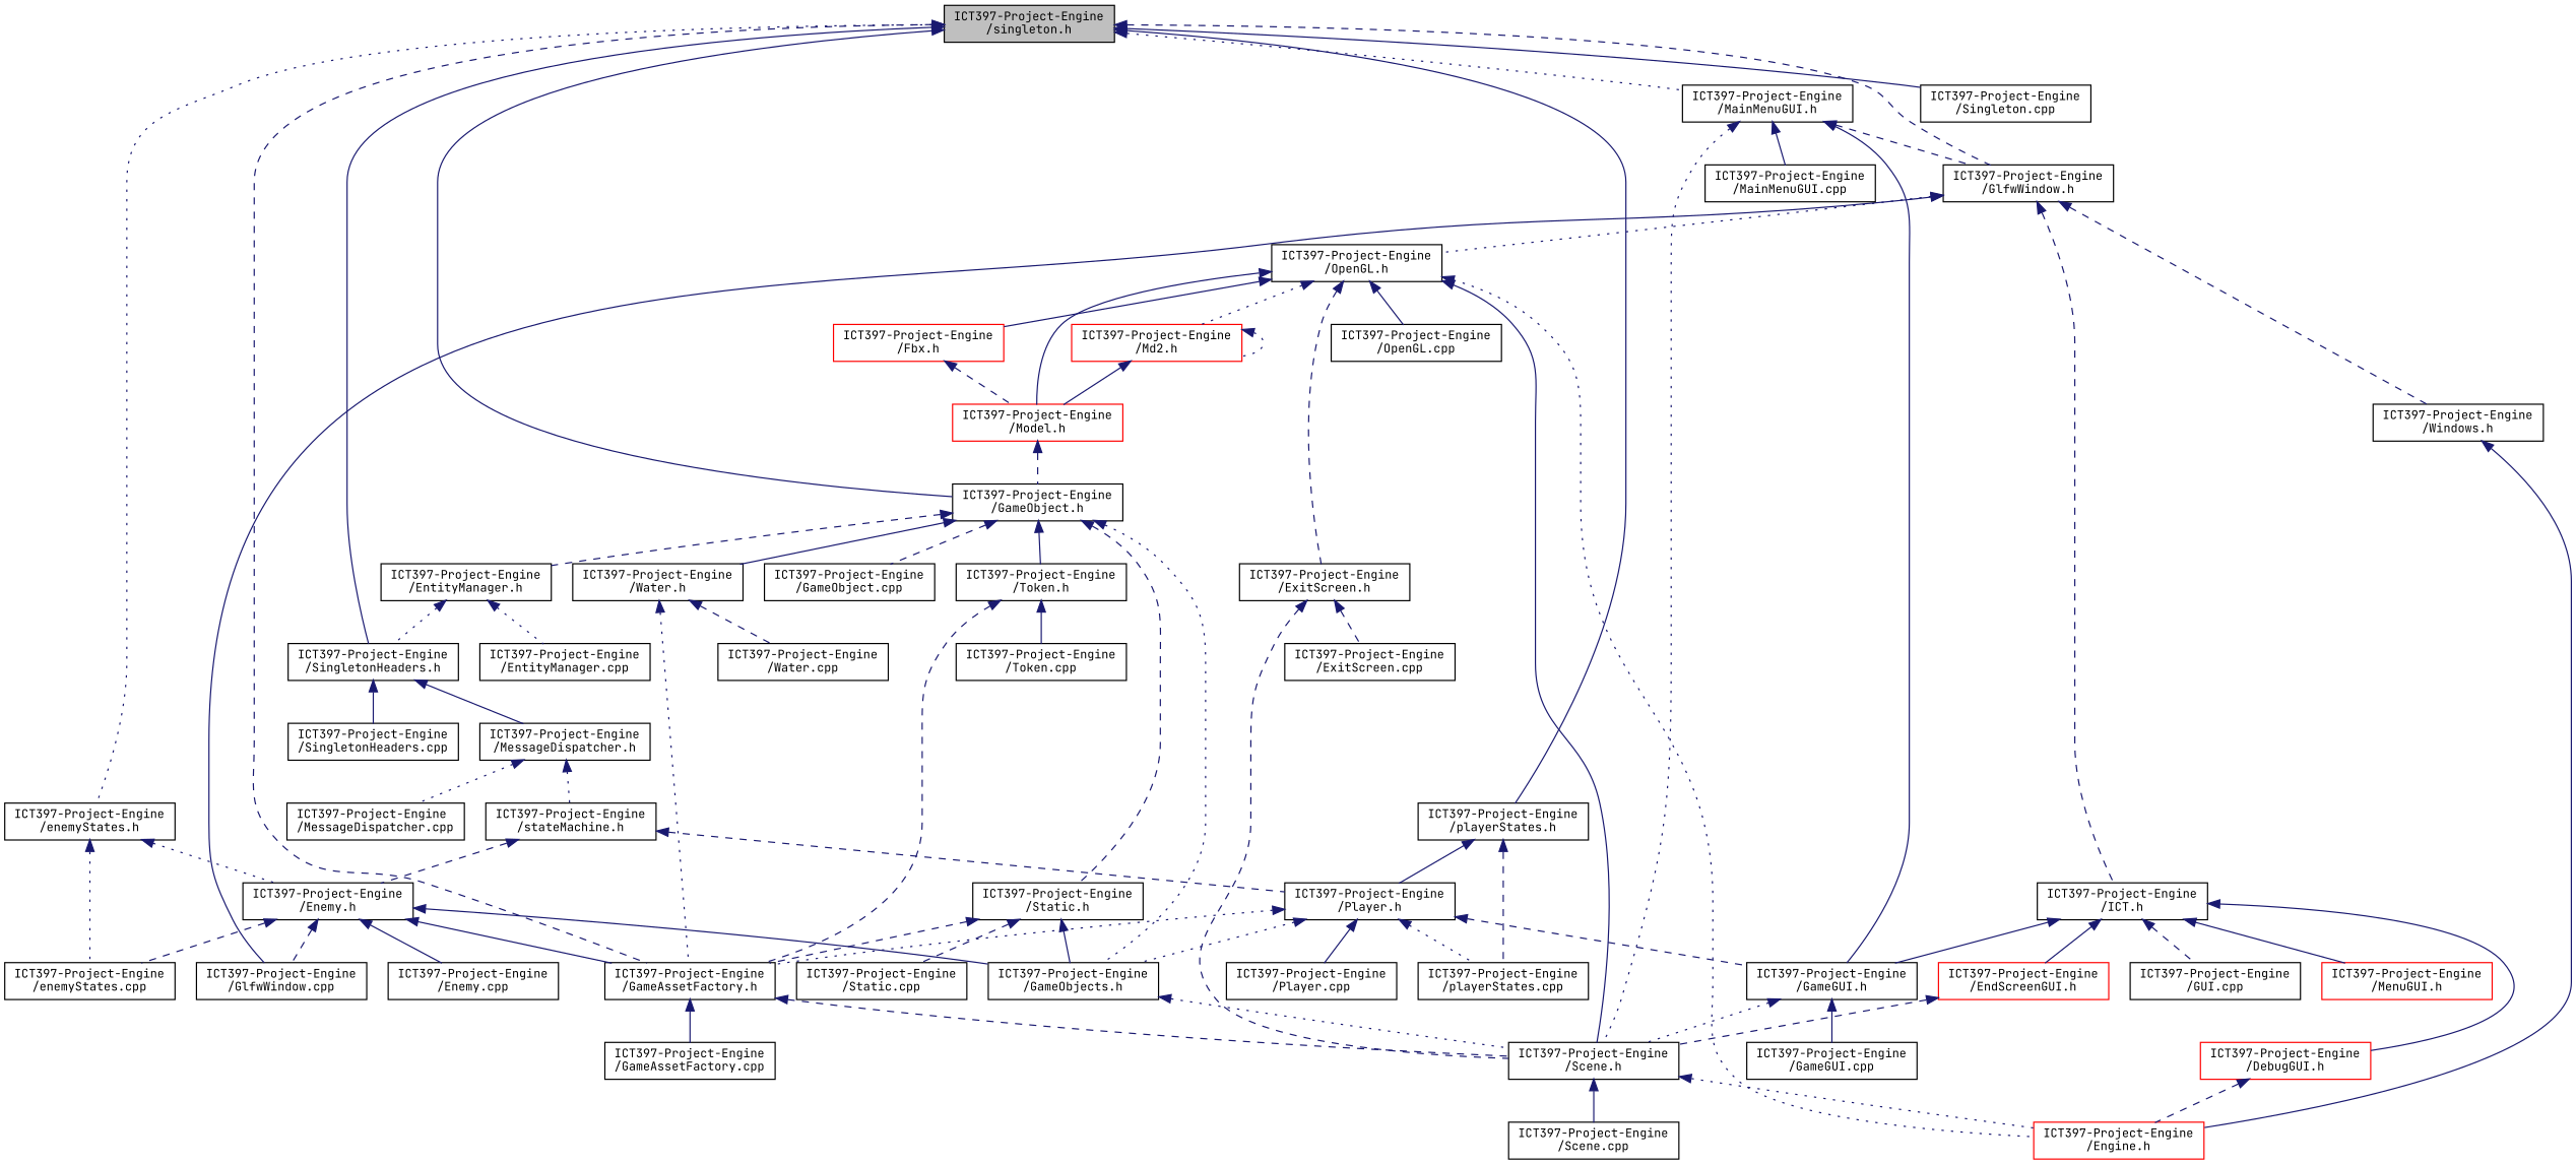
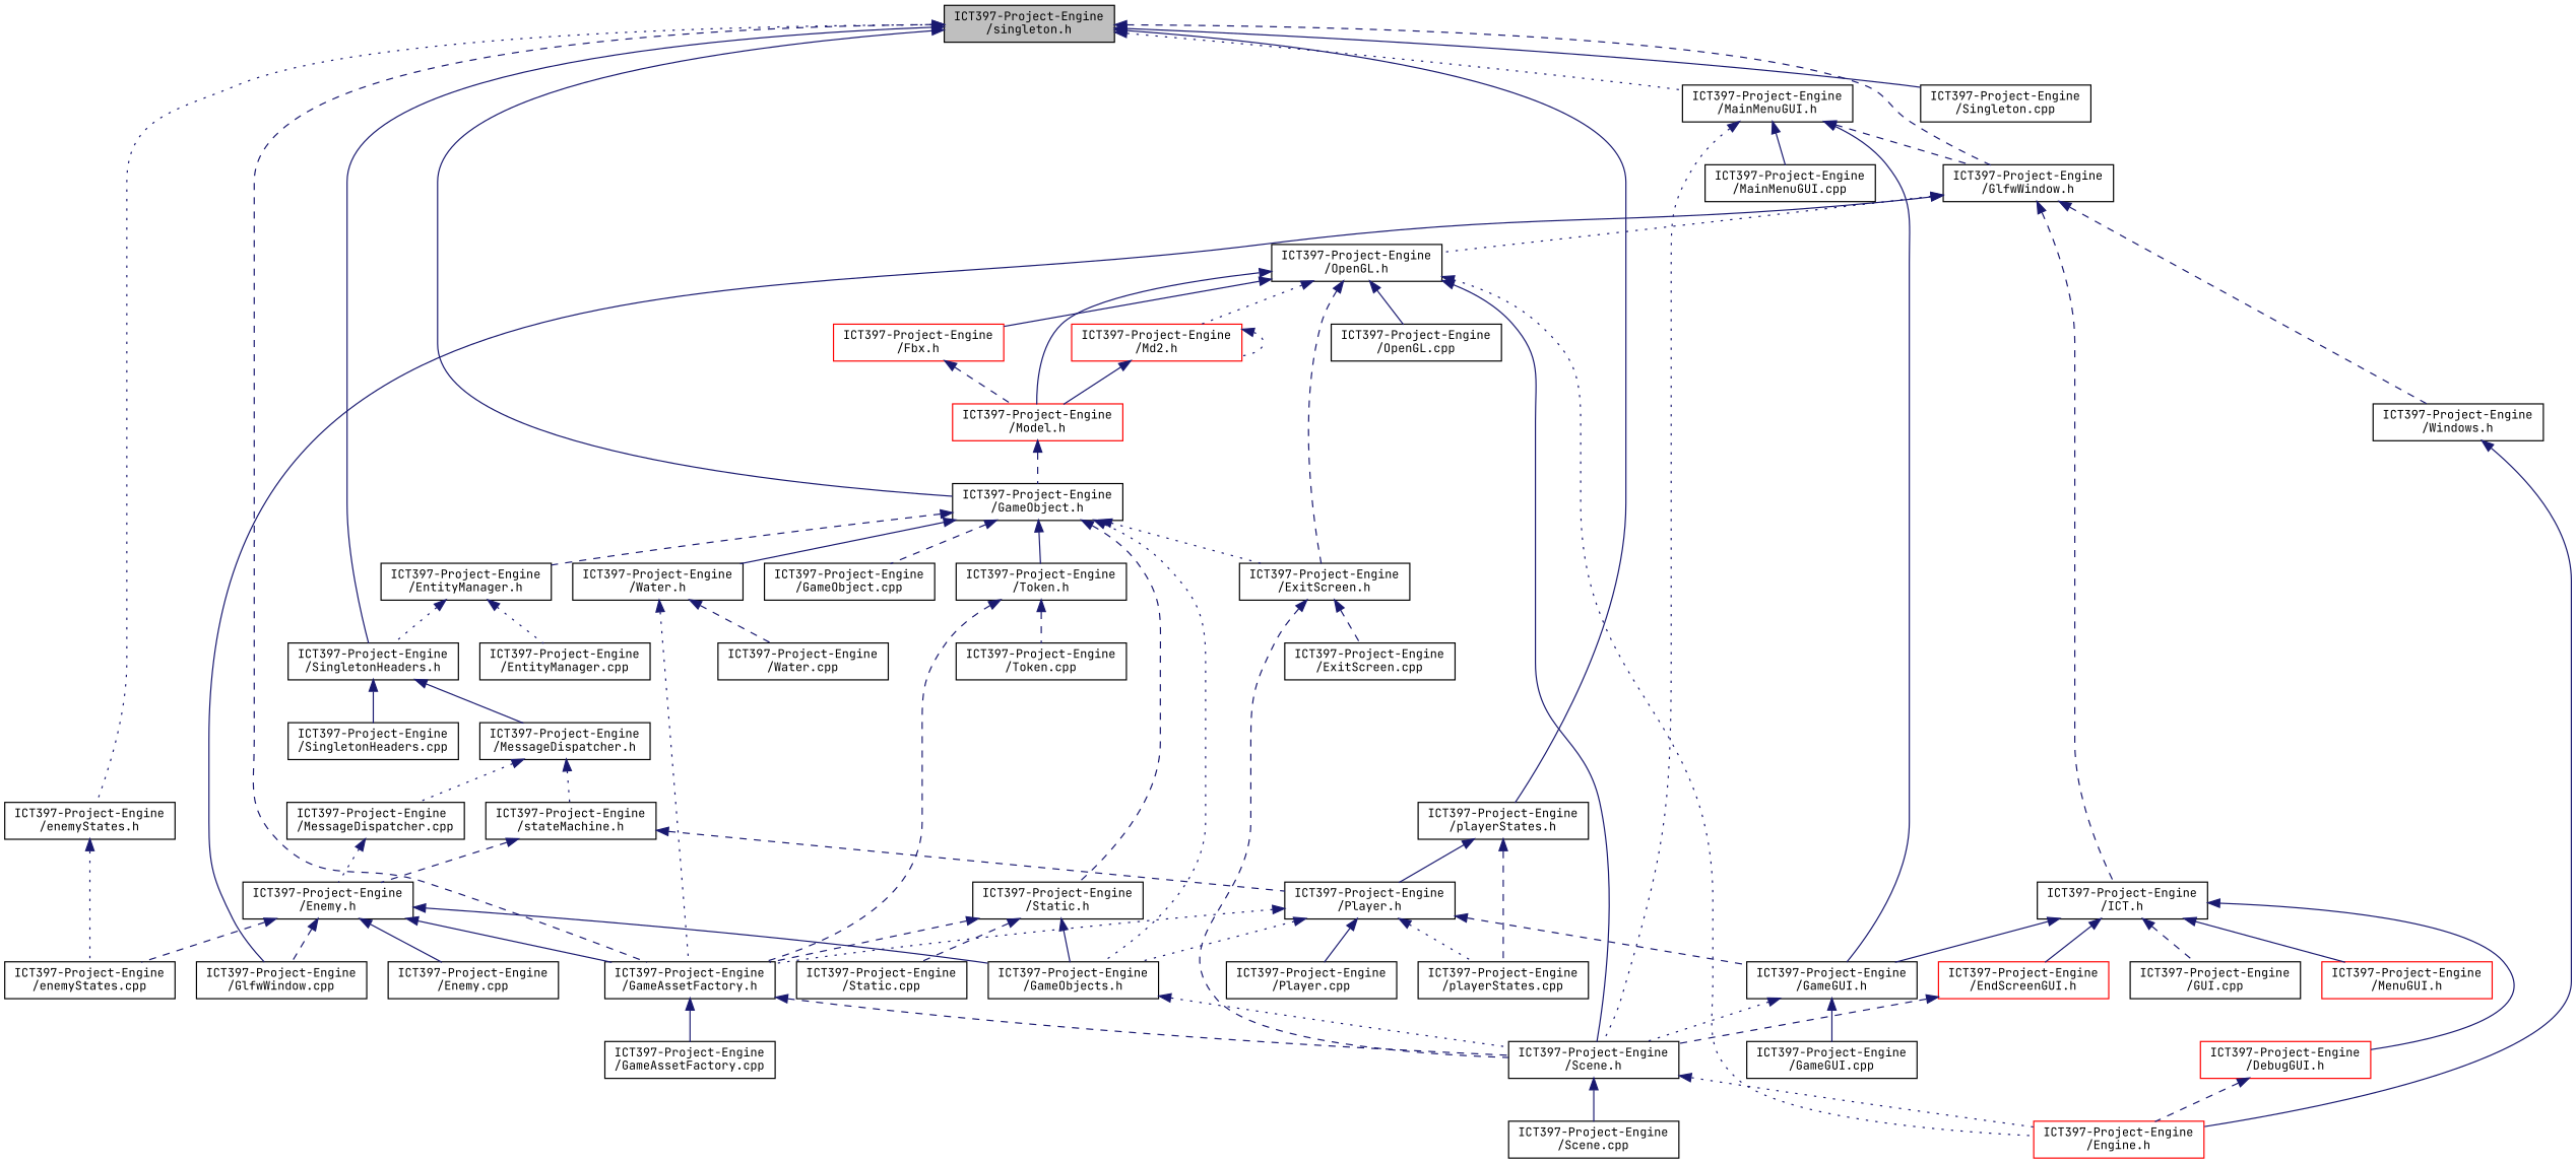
  digraph {
    fontname="JetBrains Mono"
    node [color=black fillcolor=white fontname="JetBrains Mono" fontsize=10 shape=record style=filled]
    edge [color=midnightblue dir=back fontname="JetBrains Mono" fontsize=10 labelfontname=Helvetica labelfontsize=10 style=solid]
    n1 [fillcolor=grey75 fontcolor=black height=0.2 label="ICT397-Project-Engine\l/singleton.h" width=0.4]
    n2 [height=0.2 label="ICT397-Project-Engine\l/enemyStates.h" width=0.4]
    n3 [height=0.2 label="ICT397-Project-Engine\l/GameAssetFactory.h" width=0.4]
    n4 [height=0.2 label="ICT397-Project-Engine\l/GameObject.h" width=0.4]
    n5 [height=0.2 label="ICT397-Project-Engine\l/SingletonHeaders.h" width=0.4]
    n6 [height=0.2 label="ICT397-Project-Engine\l/GlfwWindow.h" width=0.4]
    n7 [height=0.2 label="ICT397-Project-Engine\l/MainMenuGUI.h" width=0.4]
    n8 [height=0.2 label="ICT397-Project-Engine\l/playerStates.h" width=0.4]
    n9 [height=0.2 label="ICT397-Project-Engine\l/Singleton.cpp" width=0.4]
    n10 [height=0.2 label="ICT397-Project-Engine\l/Enemy.h" width=0.4]
    n11 [height=0.2 label="ICT397-Project-Engine\l/enemyStates.cpp" width=0.4]
    n12 [height=0.2 label="ICT397-Project-Engine\l/GameAssetFactory.cpp" width=0.4]
    n13 [height=0.2 label="ICT397-Project-Engine\l/Scene.h" width=0.4]
    n14 [height=0.2 label="ICT397-Project-Engine\l/GameObjects.h" width=0.4]
    n15 [height=0.2 label="ICT397-Project-Engine\l/EntityManager.h" width=0.4]
    n16 [height=0.2 label="ICT397-Project-Engine\l/ExitScreen.h" width=0.4]
    n17 [height=0.2 label="ICT397-Project-Engine\l/GameObject.cpp" width=0.4]
    n18 [height=0.2 label="ICT397-Project-Engine\l/Static.h" width=0.4]
    n19 [height=0.2 label="ICT397-Project-Engine\l/Token.h" width=0.4]
    n20 [height=0.2 label="ICT397-Project-Engine\l/Water.h" width=0.4]
    n21 [height=0.2 label="ICT397-Project-Engine\l/MessageDispatcher.h" width=0.4]
    n22 [height=0.2 label="ICT397-Project-Engine\l/SingletonHeaders.cpp" width=0.4]
    n23 [height=0.2 label="ICT397-Project-Engine\l/GlfwWindow.cpp" width=0.4]
    n24 [height=0.2 label="ICT397-Project-Engine\l/ICT.h" width=0.4]
    n25 [height=0.2 label="ICT397-Project-Engine\l/OpenGL.h" width=0.4]
    n26 [height=0.2 label="ICT397-Project-Engine\l/Windows.h" width=0.4]
    n27 [height=0.2 label="ICT397-Project-Engine\l/GameGUI.h" width=0.4]
    n28 [height=0.2 label="ICT397-Project-Engine\l/MainMenuGUI.cpp" width=0.4]
    n29 [height=0.2 label="ICT397-Project-Engine\l/Player.h" width=0.4]
    n30 [height=0.2 label="ICT397-Project-Engine\l/playerStates.cpp" width=0.4]
    n31 [height=0.2 label="ICT397-Project-Engine\l/Enemy.cpp" width=0.4]
    n32 [color=red height=0.2 label="ICT397-Project-Engine\l/Engine.h" width=0.4]
    n33 [height=0.2 label="ICT397-Project-Engine\l/Scene.cpp" width=0.4]
    n34 [height=0.2 label="ICT397-Project-Engine\l/EntityManager.cpp" width=0.4]
    n35 [height=0.2 label="ICT397-Project-Engine\l/ExitScreen.cpp" width=0.4]
    n36 [height=0.2 label="ICT397-Project-Engine\l/Static.cpp" width=0.4]
    n37 [height=0.2 label="ICT397-Project-Engine\l/Token.cpp" width=0.4]
    n38 [height=0.2 label="ICT397-Project-Engine\l/Water.cpp" width=0.4]
    n39 [height=0.2 label="ICT397-Project-Engine\l/MessageDispatcher.cpp" width=0.4]
    n40 [height=0.2 label="ICT397-Project-Engine\l/stateMachine.h" width=0.4]
    n41 [height=0.2 label="ICT397-Project-Engine\l/Player.cpp" width=0.4]
    n42 [height=0.2 label="ICT397-Project-Engine\l/GameGUI.cpp" width=0.4]
    n43 [color=red height=0.2 label="ICT397-Project-Engine\l/DebugGUI.h" width=0.4]
    n44 [color=red height=0.2 label="ICT397-Project-Engine\l/EndScreenGUI.h" width=0.4]
    n45 [height=0.2 label="ICT397-Project-Engine\l/GUI.cpp" width=0.4]
    n46 [color=red height=0.2 label="ICT397-Project-Engine\l/MenuGUI.h" width=0.4]
    n47 [color=red height=0.2 label="ICT397-Project-Engine\l/Fbx.h" width=0.4]
    n48 [color=red height=0.2 label="ICT397-Project-Engine\l/Model.h" width=0.4]
    n49 [color=red height=0.2 label="ICT397-Project-Engine\l/Md2.h" width=0.4]
    n50 [height=0.2 label="ICT397-Project-Engine\l/OpenGL.cpp" width=0.4]
    n1 -> n2 [style=dotted]
    n1 -> n3 [style=dashed]
    n1 -> n4
    n1 -> n5
    n1 -> n6 [style=dashed]
    n1 -> n7 [style=dotted]
    n1 -> n8
    n1 -> n9
-   n2 -> n10 [style=dotted]
+   n39 -> n10 [style=dotted]
    n2 -> n11 [style=dotted]
    n3 -> n12
    n3 -> n13 [style=dashed]
    n4 -> n14 [style=dotted]
    n4 -> n15 [style=dashed]
+   n4 -> n16 [style=dotted]
    n4 -> n17 [style=dashed]
    n4 -> n18 [style=dashed]
    n4 -> n19
    n4 -> n20
    n5 -> n21
    n5 -> n22
    n6 -> n23
    n6 -> n24 [style=dashed]
    n6 -> n25 [style=dotted]
    n6 -> n26 [style=dashed]
    n7 -> n6 [style=dashed]
    n7 -> n13 [style=dotted]
    n7 -> n27
    n7 -> n28
    n8 -> n29
    n8 -> n30 [style=dashed]
    n10 -> n3
    n10 -> n11 [style=dashed]
    n10 -> n14
    n10 -> n23 [style=dashed]
    n10 -> n31
    n13 -> n32 [style=dotted]
    n13 -> n33
    n14 -> n13 [style=dotted]
    n15 -> n5 [style=dotted]
    n15 -> n34 [style=dotted]
    n16 -> n13 [style=dashed]
    n16 -> n35 [style=dashed]
    n18 -> n3 [style=dashed]
    n18 -> n14
    n18 -> n36 [style=dashed]
    n19 -> n3 [style=dashed]
-   n19 -> n37
+   n19 -> n37 [style=dashed]
    n20 -> n3 [style=dotted]
    n20 -> n38 [style=dashed]
    n21 -> n39 [style=dotted]
    n21 -> n40 [style=dotted]
    n24 -> n27
    n24 -> n43
    n24 -> n44
    n24 -> n45 [style=dashed]
    n24 -> n46
    n25 -> n13
    n25 -> n16 [style=dashed]
    n25 -> n32 [style=dotted]
    n25 -> n47
    n25 -> n48
    n25 -> n49 [style=dotted]
    n25 -> n50
    n26 -> n32
    n27 -> n13 [style=dotted]
    n27 -> n42
    n29 -> n3 [style=dotted]
    n29 -> n14 [style=dotted]
    n29 -> n27 [style=dashed]
    n29 -> n30 [style=dotted]
    n29 -> n41
    n40 -> n10 [style=dashed]
    n40 -> n29 [style=dashed]
    n43 -> n32 [style=dashed]
    n44 -> n13 [style=dashed]
    n47 -> n48 [style=dashed]
    n48 -> n4 [style=dashed]
    n49 -> n48
    n49 -> n49 [style=dotted]
  }
